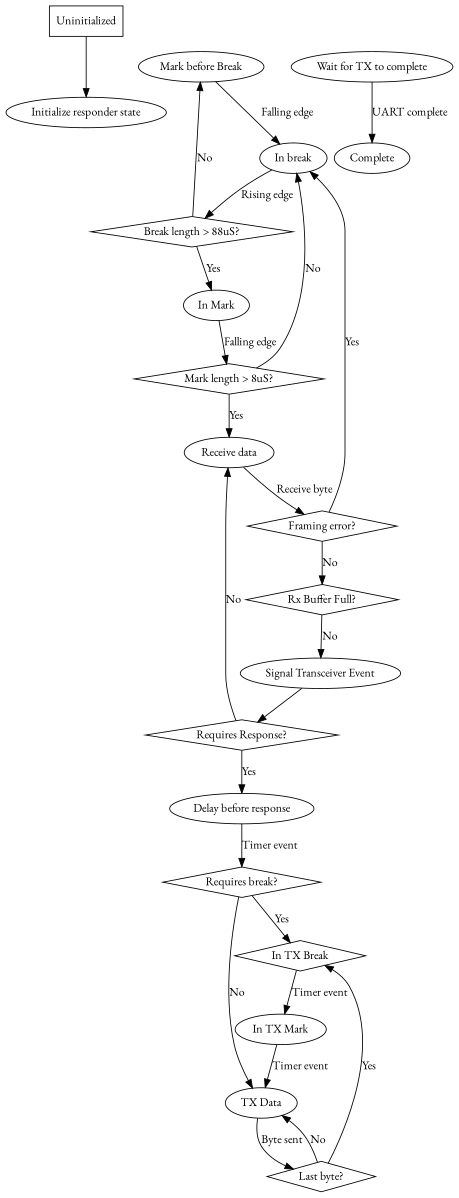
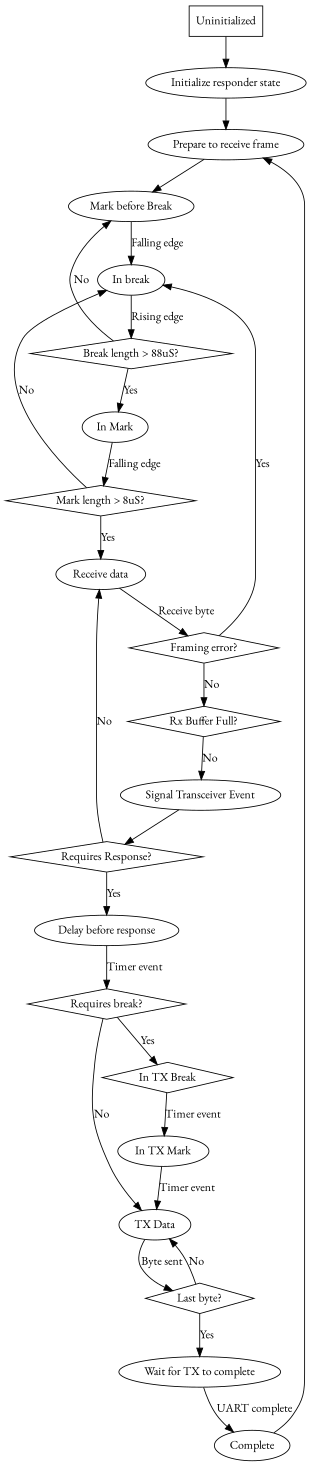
  digraph {
    fontname="EB Garamond"
    node [fontname="EB Garamond"]
    edge [fontname="EB Garamond"]
    n1 [label=Uninitialized shape=rectangle]
    n2 [label="Initialize responder state"]
+   n3 [label="Prepare to receive frame"]
    n4 [label="Mark before Break"]
    n5 [label="In break"]
    n6 [label="Break length > 88uS?" shape=diamond]
    n7 [label="In Mark"]
    n8 [label="Mark length > 8uS?" shape=diamond]
    n9 [label="Receive data"]
    n10 [label="Framing error?" shape=diamond]
    n11 [label="Rx Buffer Full?" shape=diamond]
    n12 [label="Delay before response"]
    n13 [label="Requires break?" shape=diamond]
    n14 [label="In TX Break" shape=diamond]
    n15 [label="TX Data"]
    n16 [label="In TX Mark"]
    n17 [label="Last byte?" shape=diamond]
    n18 [label="Wait for TX to complete"]
    n19 [label=Complete]
    n20 [label="Signal Transceiver Event"]
    n21 [label="Requires Response?" shape=diamond]
    subgraph sub_1 {
      rank=source
      n1
    }
    n1 -> n2
+   n2 -> n3
+   n3 -> n4
    n4 -> n5 [label="Falling edge"]
    n5 -> n6 [label="Rising edge"]
    n6 -> n4 [label=No]
    n6 -> n7 [label=Yes]
    n7 -> n8 [label="Falling edge"]
    n8 -> n5 [label=No]
    n8 -> n9 [label=Yes]
    n9 -> n10 [label="Receive byte"]
    n10 -> n5 [label=Yes]
    n10 -> n11 [label=No]
    n11 -> n20 [label=No]
    n12 -> n13 [label="Timer event"]
    n13 -> n14 [label=Yes]
    n13 -> n15 [label=No]
    n14 -> n16 [label="Timer event"]
    n15 -> n17 [label="Byte sent"]
    n16 -> n15 [label="Timer event"]
    n17 -> n15 [label=No]
-   n17 -> n14 [label=Yes]
+   n17 -> n18 [label=Yes]
    n18 -> n19 [label="UART complete"]
+   n19 -> n3
    n20 -> n21
    n21 -> n9 [label=No]
    n21 -> n12 [label=Yes]
  }
